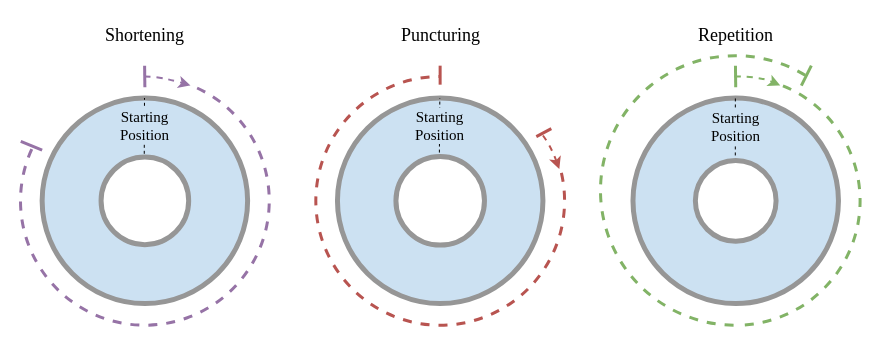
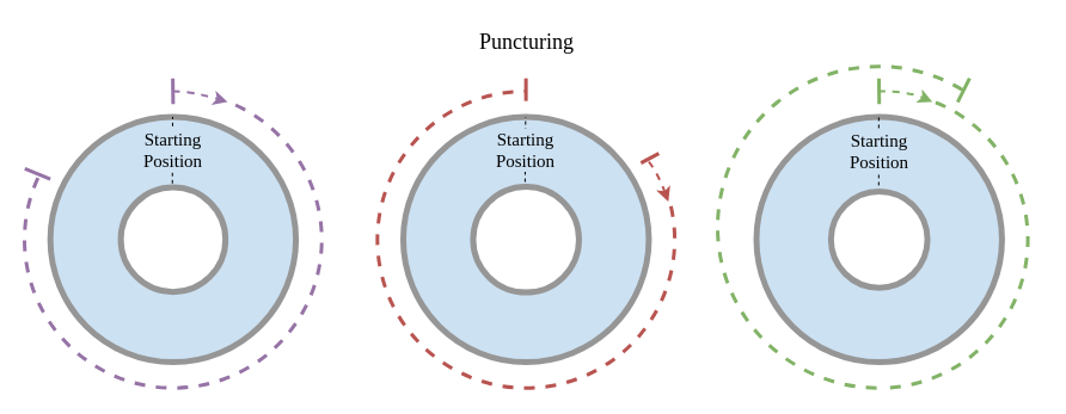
  <mxCell id="0" />
  <mxCell id="1" parent="0" />
  <mxCell id="2" value="" style="verticalLabelPosition=bottom;verticalAlign=top;html=1;shape=mxgraph.basic.arc;startAngle=0.502;endAngle=0.087;dashed=1;fillColor=#d5e8d4;aspect=fixed;strokeColor=#82b366;strokeWidth=3;fontFamily=Utopia;fontSize=15;" vertex="1" parent="1"><mxGeometry x="600" y="55.17" width="269.55" height="269.55" as="geometry" /></mxCell>
  <mxCell id="3" value="" style="verticalLabelPosition=bottom;verticalAlign=top;html=1;shape=mxgraph.basic.arc;startAngle=0.214;endAngle=0;dashed=1;fillColor=#f8cecc;aspect=fixed;strokeColor=#b85450;strokeWidth=3;fontFamily=Utopia;fontSize=15;" vertex="1" parent="1"><mxGeometry x="315.33" y="75.985" width="248.735" height="248.735" as="geometry" /></mxCell>
  <mxCell id="4" value="" style="verticalLabelPosition=bottom;verticalAlign=top;html=1;shape=mxgraph.basic.arc;startAngle=0.069;endAngle=0.822;dashed=1;fillColor=#e1d5e7;aspect=fixed;strokeColor=#9673a6;strokeWidth=3;fontFamily=Utopia;fontSize=15;" vertex="1" parent="1"><mxGeometry x="20" y="75.985" width="248.735" height="248.735" as="geometry" /></mxCell>
  <mxCell id="5" value="" style="verticalLabelPosition=bottom;verticalAlign=top;html=1;shape=mxgraph.basic.donut;dx=58.94;strokeWidth=5;fillColor=#cce1f2;strokeColor=#969696;fontFamily=Utopia;fontSize=15;" parent="1" vertex="1"><mxGeometry x="41.63" y="97.614" width="205.481" height="205.477" as="geometry" /></mxCell>
  <mxCell id="6" value="&lt;div style=&quot;font-size: 15px;&quot;&gt;Starting &lt;br style=&quot;font-size: 15px;&quot;&gt;&lt;/div&gt;&lt;div style=&quot;font-size: 15px;&quot;&gt;Position&lt;/div&gt;" style="endArrow=none;html=1;labelBackgroundColor=#cce1f2;labelBorderColor=none;dashed=1;fontFamily=Utopia;fontSize=15;exitX=0.497;exitY=0.271;exitDx=0;exitDy=0;exitPerimeter=0;" edge="1" parent="1" source="5"><mxGeometry x="0.014" width="50" height="50" relative="1" as="geometry"><mxPoint x="144.37" y="140.872" as="sourcePoint" /><mxPoint x="144.002" y="97.506" as="targetPoint" /><mxPoint as="offset" /></mxGeometry></mxCell>
  <mxCell id="7" value="" style="endArrow=none;html=1;labelBackgroundColor=none;fillColor=#e1d5e7;strokeColor=#9673a6;strokeWidth=3;fontFamily=Utopia;fontSize=15;" edge="1" parent="1"><mxGeometry width="50" height="50" relative="1" as="geometry"><mxPoint x="144.37" y="86.799" as="sourcePoint" /><mxPoint x="144.11" y="65.17" as="targetPoint" /></mxGeometry></mxCell>
  <mxCell id="8" value="" style="endArrow=none;html=1;labelBackgroundColor=none;fillColor=#e1d5e7;strokeColor=#9673a6;strokeWidth=3;fontFamily=Utopia;fontSize=15;" edge="1" parent="1"><mxGeometry width="50" height="50" relative="1" as="geometry"><mxPoint x="41.63" y="149.729" as="sourcePoint" /><mxPoint x="20.26" y="140.872" as="targetPoint" /></mxGeometry></mxCell>
- <mxCell id="9" value="&lt;div style=&quot;font-size: 18px;&quot;&gt;Shortening&lt;/div&gt;" style="text;html=1;align=center;verticalAlign=middle;resizable=0;points=[];autosize=1;fontColor=#000000;fontSize=18;fontFamily=Utopia;" vertex="1" parent="1"><mxGeometry x="84.37" y="20.17" width="120" height="30" as="geometry" /></mxCell>
  <mxCell id="10" value="" style="curved=1;endArrow=classic;html=1;dashed=1;labelBackgroundColor=#cce1f2;strokeWidth=2;fontSize=15;fontColor=#000000;endFill=1;fillColor=#e1d5e7;strokeColor=#9673a6;fontFamily=Utopia;" edge="1" parent="1"><mxGeometry width="50" height="50" relative="1" as="geometry"><mxPoint x="144.37" y="76" as="sourcePoint" /><mxPoint x="190" y="85" as="targetPoint" /><Array as="points"><mxPoint x="160" y="76" /></Array></mxGeometry></mxCell>
  <mxCell id="11" value="" style="verticalLabelPosition=bottom;verticalAlign=top;html=1;shape=mxgraph.basic.donut;dx=58.47;strokeWidth=5;fillColor=#cce1f2;strokeColor=#969696;fontFamily=Utopia;fontSize=15;" vertex="1" parent="1"><mxGeometry x="336.96" y="97.614" width="205.481" height="205.477" as="geometry" /></mxCell>
  <mxCell id="12" value="&lt;div style=&quot;font-size: 15px;&quot;&gt;Starting &lt;br style=&quot;font-size: 15px;&quot;&gt;&lt;/div&gt;&lt;div style=&quot;font-size: 15px;&quot;&gt;Position&lt;/div&gt;" style="endArrow=none;html=1;labelBackgroundColor=#cce1f2;labelBorderColor=none;dashed=1;fontFamily=Utopia;fontSize=15;exitX=0.496;exitY=0.265;exitDx=0;exitDy=0;exitPerimeter=0;" edge="1" parent="1" source="11"><mxGeometry width="50" height="50" relative="1" as="geometry"><mxPoint x="439.7" y="140.872" as="sourcePoint" /><mxPoint x="439.332" y="97.506" as="targetPoint" /></mxGeometry></mxCell>
  <mxCell id="13" value="" style="endArrow=none;html=1;labelBackgroundColor=none;fillColor=#f8cecc;strokeColor=#b85450;strokeWidth=3;fontFamily=Utopia;fontSize=15;" edge="1" parent="1"><mxGeometry width="50" height="50" relative="1" as="geometry"><mxPoint x="439.63" y="84.17" as="sourcePoint" /><mxPoint x="439.63" y="65.17" as="targetPoint" /><Array as="points"><mxPoint x="439.63" y="84.17" /></Array></mxGeometry></mxCell>
  <mxCell id="14" value="" style="endArrow=none;html=1;labelBackgroundColor=none;fillColor=#f8cecc;strokeColor=#b85450;strokeWidth=3;fontFamily=Utopia;fontSize=15;" edge="1" parent="1"><mxGeometry width="50" height="50" relative="1" as="geometry"><mxPoint x="535.83" y="136.17" as="sourcePoint" /><mxPoint x="550.83" y="128.17" as="targetPoint" /><Array as="points" /></mxGeometry></mxCell>
  <mxCell id="15" value="Puncturing" style="text;html=1;align=center;verticalAlign=middle;resizable=0;points=[];autosize=1;fontColor=#000000;fontSize=18;fontFamily=Utopia;" vertex="1" parent="1"><mxGeometry x="379.7" y="20.17" width="120" height="30" as="geometry" /></mxCell>
  <mxCell id="16" value="" style="curved=1;endArrow=classic;html=1;dashed=1;labelBackgroundColor=#cce1f2;strokeWidth=2;fontSize=15;fontColor=#000000;endFill=1;fillColor=#f8cecc;strokeColor=#b85450;entryX=0.979;entryY=0.372;entryDx=0;entryDy=0;entryPerimeter=0;fontFamily=Utopia;" edge="1" parent="1" target="3"><mxGeometry width="50" height="50" relative="1" as="geometry"><mxPoint x="542.44" y="135" as="sourcePoint" /><mxPoint x="572.44" y="165" as="targetPoint" /><Array as="points"><mxPoint x="550" y="145" /></Array></mxGeometry></mxCell>
  <mxCell id="17" value="" style="verticalLabelPosition=bottom;verticalAlign=top;html=1;shape=mxgraph.basic.donut;dx=62.38;strokeWidth=5;fillColor=#cce1f2;strokeColor=#969696;fontFamily=Utopia;fontSize=15;" vertex="1" parent="1"><mxGeometry x="632.48" y="97.614" width="205.481" height="205.477" as="geometry" /></mxCell>
  <mxCell id="18" value="" style="verticalLabelPosition=bottom;verticalAlign=top;html=1;shape=mxgraph.basic.arc;startAngle=0.062;endAngle=0.498;dashed=1;fillColor=#d5e8d4;aspect=fixed;strokeColor=#82b366;strokeWidth=3;fontFamily=Utopia;fontSize=15;" vertex="1" parent="1"><mxGeometry x="610.85" y="75.985" width="248.735" height="248.735" as="geometry" /></mxCell>
  <mxCell id="19" value="&lt;div style=&quot;font-size: 15px;&quot;&gt;Starting &lt;br style=&quot;font-size: 15px;&quot;&gt;&lt;/div&gt;&lt;div style=&quot;font-size: 15px;&quot;&gt;Position&lt;/div&gt;" style="endArrow=none;html=1;labelBackgroundColor=#cce1f2;labelBorderColor=none;dashed=1;fontFamily=Utopia;fontSize=15;exitX=0.498;exitY=0.279;exitDx=0;exitDy=0;exitPerimeter=0;" edge="1" parent="1" source="17"><mxGeometry width="50" height="50" relative="1" as="geometry"><mxPoint x="735.22" y="140.872" as="sourcePoint" /><mxPoint x="734.852" y="97.506" as="targetPoint" /></mxGeometry></mxCell>
  <mxCell id="20" value="" style="endArrow=none;html=1;labelBackgroundColor=none;fillColor=#d5e8d4;strokeColor=#82b366;strokeWidth=3;fontFamily=Utopia;fontSize=15;" edge="1" parent="1"><mxGeometry width="50" height="50" relative="1" as="geometry"><mxPoint x="735.22" y="86.799" as="sourcePoint" /><mxPoint x="734.96" y="65.17" as="targetPoint" /></mxGeometry></mxCell>
  <mxCell id="21" value="" style="endArrow=none;html=1;labelBackgroundColor=none;fillColor=#d5e8d4;strokeColor=#82b366;strokeWidth=3;fontFamily=Utopia;fontSize=15;" edge="1" parent="1"><mxGeometry width="50" height="50" relative="1" as="geometry"><mxPoint x="800.85" y="85.17" as="sourcePoint" /><mxPoint x="810.85" y="65.17" as="targetPoint" /></mxGeometry></mxCell>
- <mxCell id="22" value="Repetition" style="text;html=1;align=center;verticalAlign=middle;resizable=0;points=[];autosize=1;fontColor=#000000;fontSize=18;fontFamily=Utopia;" vertex="1" parent="1"><mxGeometry x="679.78" y="20.17" width="110" height="30" as="geometry" /></mxCell>
  <mxCell id="23" value="" style="curved=1;endArrow=classic;html=1;dashed=1;labelBackgroundColor=#cce1f2;strokeWidth=2;fontSize=15;fontColor=#000000;endFill=1;fillColor=#d5e8d4;strokeColor=#82b366;fontFamily=Utopia;" edge="1" parent="1"><mxGeometry width="50" height="50" relative="1" as="geometry"><mxPoint x="734.15" y="75.98" as="sourcePoint" /><mxPoint x="779.78" y="84.98" as="targetPoint" /><Array as="points"><mxPoint x="759.78" y="75.98" /></Array></mxGeometry></mxCell>
